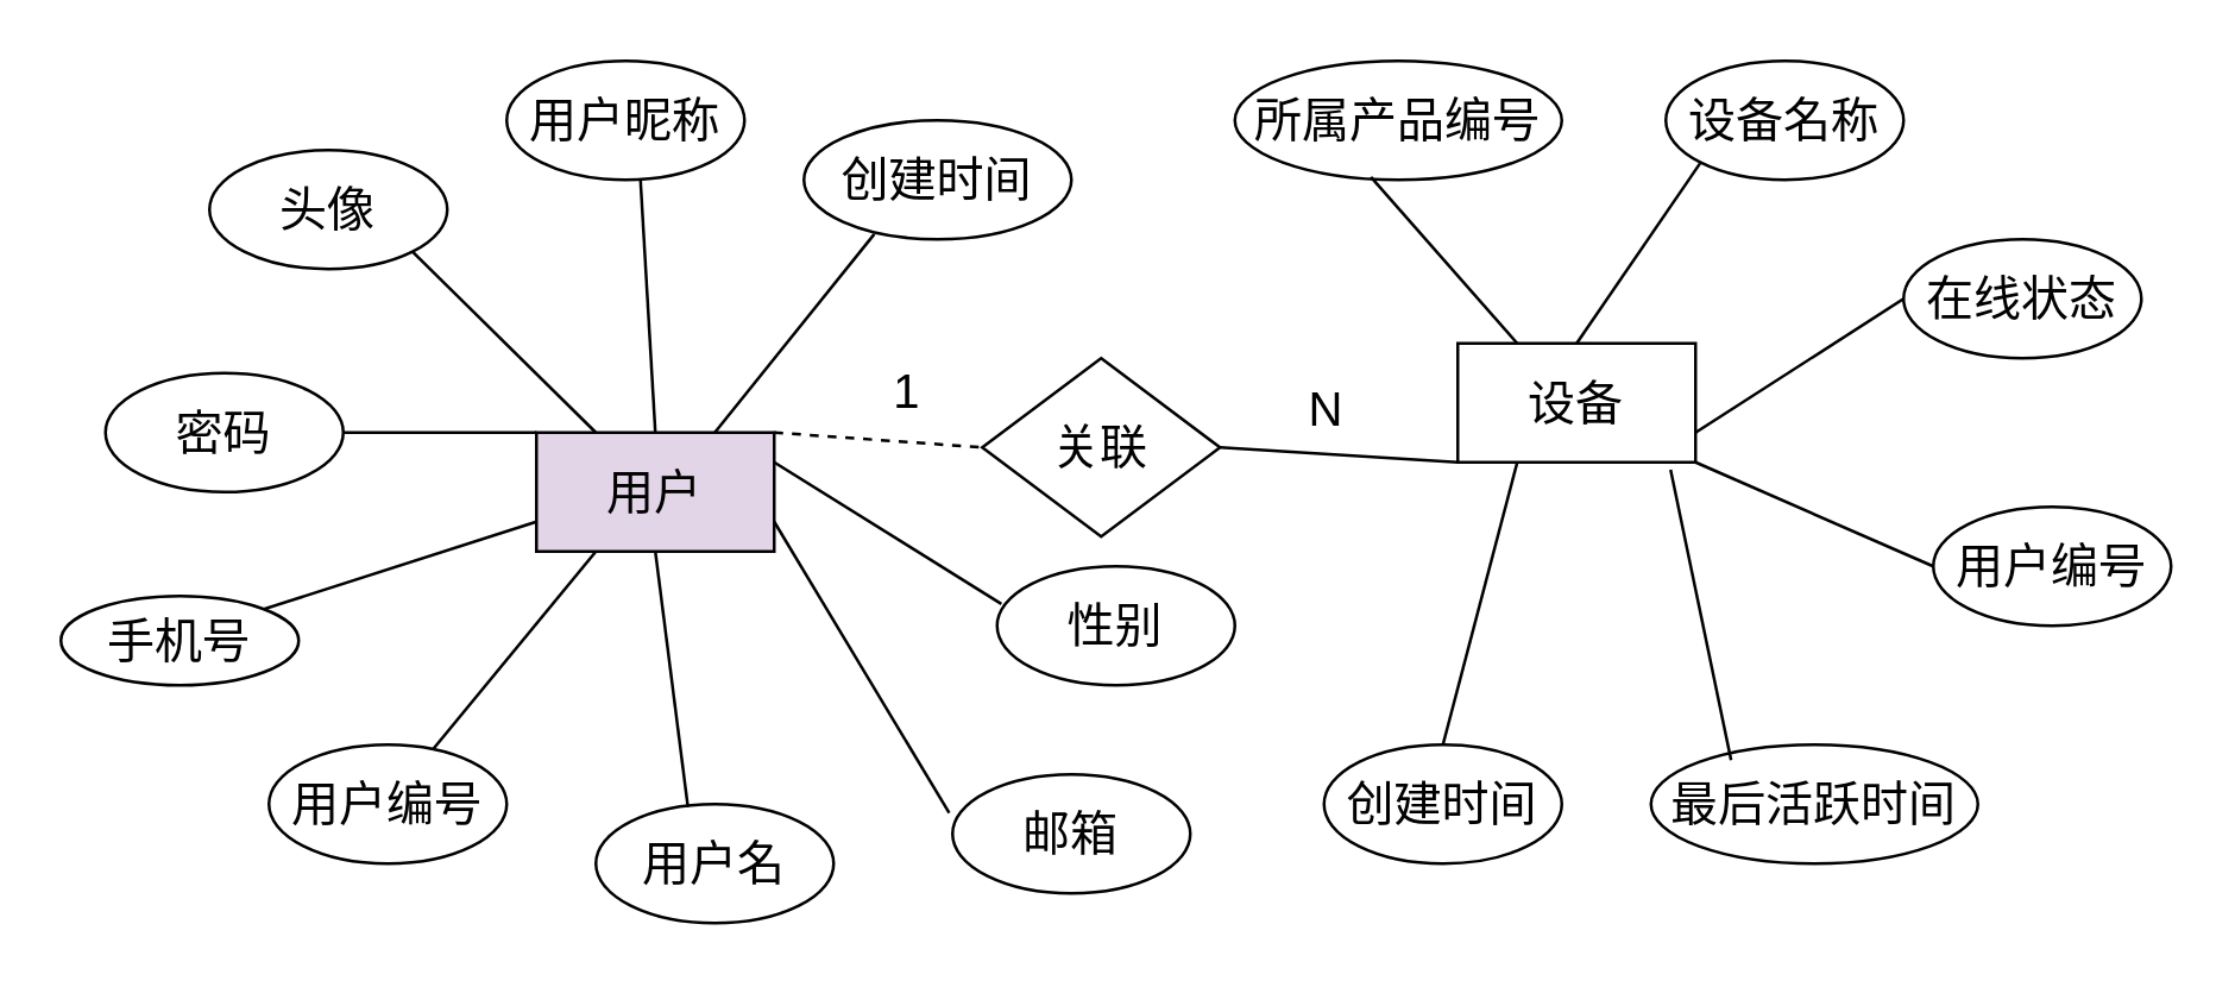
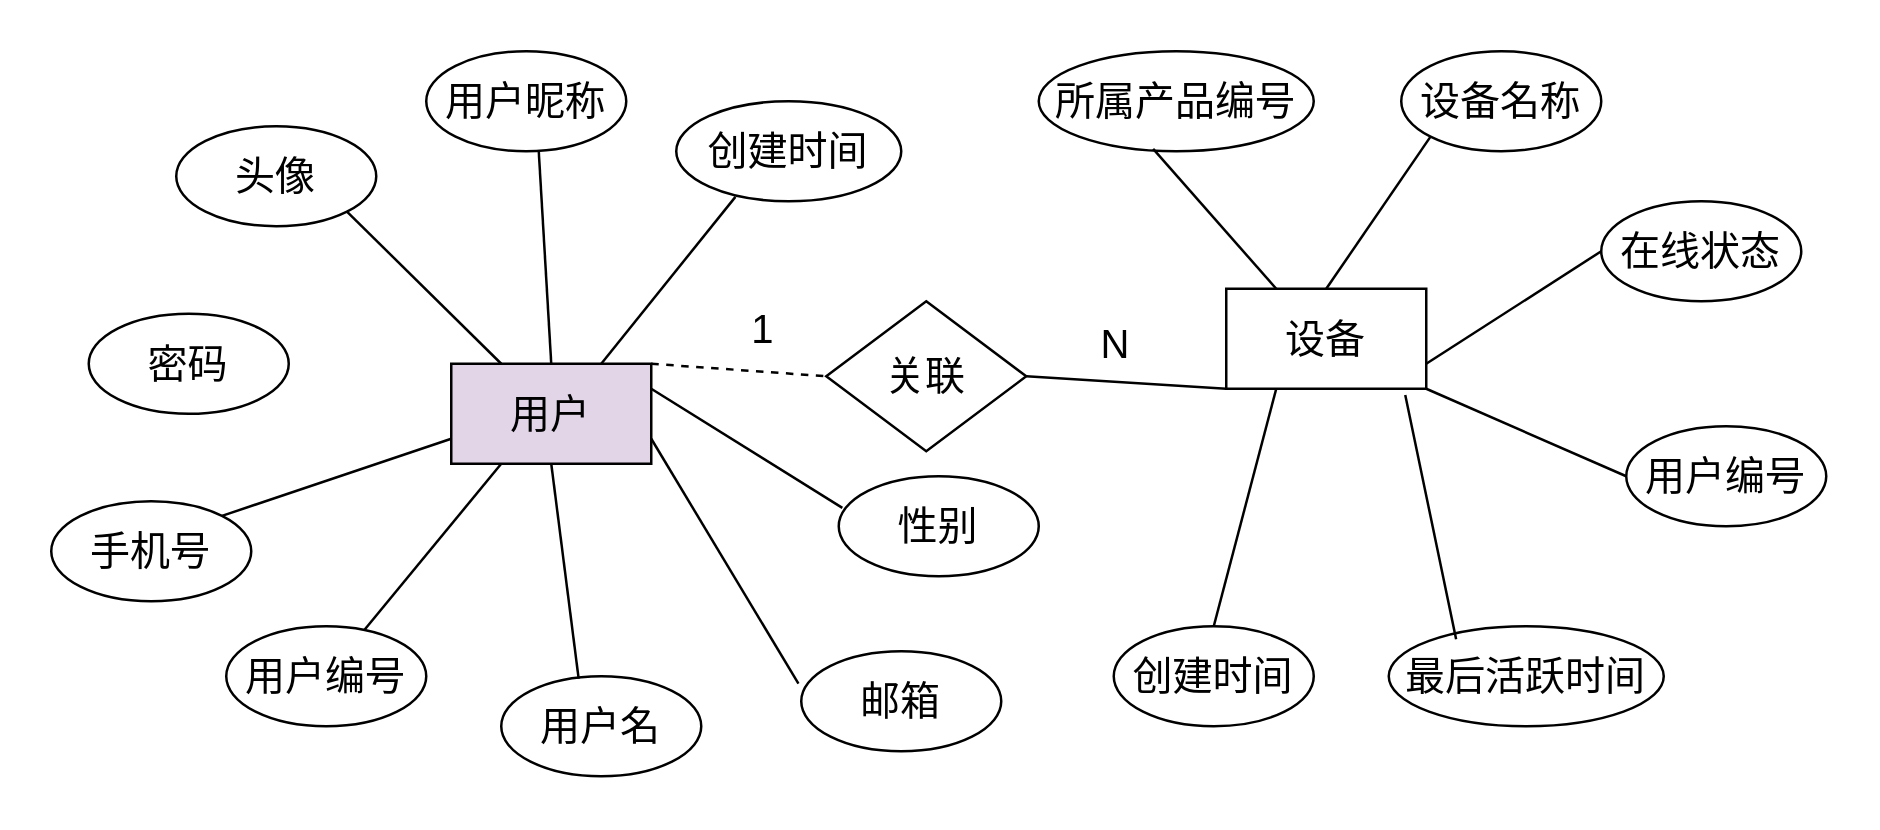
  <mxCell id="0" />
  <mxCell id="1" parent="0" />
  <mxCell id="2" value="&lt;font style=&quot;font-size: 16px;&quot;&gt;用户&lt;/font&gt;" style="rounded=0;whiteSpace=wrap;html=1;fillColor=#e1d5e7;" vertex="1" parent="1"><mxGeometry x="180" y="145" width="80" height="40" as="geometry" /></mxCell>
  <mxCell id="3" value="&lt;font style=&quot;font-size: 16px;&quot;&gt;设备&lt;/font&gt;" style="rounded=0;whiteSpace=wrap;html=1;" vertex="1" parent="1"><mxGeometry x="490" y="115" width="80" height="40" as="geometry" /></mxCell>
  <mxCell id="4" value="&lt;font style=&quot;font-size: 16px;&quot;&gt;关联&lt;/font&gt;" style="rhombus;whiteSpace=wrap;html=1;" vertex="1" parent="1"><mxGeometry x="330" y="120" width="80" height="60" as="geometry" /></mxCell>
  <mxCell id="5" value="" style="endArrow=none;html=1;rounded=0;entryX=0;entryY=0.5;entryDx=0;entryDy=0;exitX=1;exitY=0;exitDx=0;exitDy=0;dashed=1;" edge="1" parent="1" source="2" target="4"><mxGeometry width="50" height="50" relative="1" as="geometry"><mxPoint x="260" y="180" as="sourcePoint" /><mxPoint x="310" y="170" as="targetPoint" /></mxGeometry></mxCell>
  <mxCell id="6" value="" style="endArrow=none;html=1;rounded=0;exitX=1;exitY=0.5;exitDx=0;exitDy=0;entryX=0;entryY=1;entryDx=0;entryDy=0;" edge="1" parent="1" source="4" target="3"><mxGeometry width="50" height="50" relative="1" as="geometry"><mxPoint x="390" y="170" as="sourcePoint" /><mxPoint x="430" y="130" as="targetPoint" /></mxGeometry></mxCell>
  <mxCell id="7" value="&lt;p class=&quot;MsoNormal&quot;&gt;&lt;font face=&quot;Helvetica&quot; style=&quot;font-size: 16px;&quot;&gt;用户编号&lt;/font&gt;&lt;/p&gt;" style="ellipse;whiteSpace=wrap;html=1;" vertex="1" parent="1"><mxGeometry x="90" y="250" width="80" height="40" as="geometry" /></mxCell>
  <mxCell id="8" value="&lt;p class=&quot;MsoNormal&quot;&gt;&lt;font face=&quot;Helvetica&quot; style=&quot;font-size: 16px;&quot;&gt;用户昵称&lt;/font&gt;&lt;/p&gt;" style="ellipse;whiteSpace=wrap;html=1;" vertex="1" parent="1"><mxGeometry x="170" y="20" width="80" height="40" as="geometry" /></mxCell>
  <mxCell id="9" value="&lt;p class=&quot;MsoNormal&quot;&gt;&lt;font face=&quot;Helvetica&quot; style=&quot;font-size: 16px;&quot;&gt;用户名&lt;/font&gt;&lt;/p&gt;" style="ellipse;whiteSpace=wrap;html=1;" vertex="1" parent="1"><mxGeometry x="200" y="270" width="80" height="40" as="geometry" /></mxCell>
  <mxCell id="10" value="&lt;p class=&quot;MsoNormal&quot;&gt;&lt;font face=&quot;Helvetica&quot; style=&quot;font-size: 16px;&quot;&gt;邮箱&lt;/font&gt;&lt;/p&gt;" style="ellipse;whiteSpace=wrap;html=1;" vertex="1" parent="1"><mxGeometry x="320" y="260" width="80" height="40" as="geometry" /></mxCell>
  <mxCell id="11" value="&lt;p class=&quot;MsoNormal&quot;&gt;&lt;font face=&quot;Helvetica&quot; style=&quot;font-size: 16px;&quot;&gt;密码&lt;/font&gt;&lt;/p&gt;" style="ellipse;whiteSpace=wrap;html=1;" vertex="1" parent="1"><mxGeometry x="35" y="125" width="80" height="40" as="geometry" /></mxCell>
- <mxCell id="12" value="&lt;p class=&quot;MsoNormal&quot;&gt;&lt;font style=&quot;font-size: 16px;&quot;&gt;手机号&lt;/font&gt;&lt;/p&gt;" style="ellipse;whiteSpace=wrap;html=1;" vertex="1" parent="1"><mxGeometry x="20" y="200" width="80" height="30" as="geometry" /></mxCell>
+ <mxCell id="12" value="&lt;p class=&quot;MsoNormal&quot;&gt;&lt;font style=&quot;font-size: 16px;&quot;&gt;手机号&lt;/font&gt;&lt;/p&gt;" style="ellipse;whiteSpace=wrap;html=1;" vertex="1" parent="1"><mxGeometry x="20" y="200" width="80" height="40" as="geometry" /></mxCell>
  <mxCell id="13" value="&lt;p class=&quot;MsoNormal&quot;&gt;&lt;font face=&quot;Helvetica&quot; style=&quot;font-size: 16px;&quot;&gt;性别&lt;/font&gt;&lt;/p&gt;" style="ellipse;whiteSpace=wrap;html=1;" vertex="1" parent="1"><mxGeometry x="335" y="190" width="80" height="40" as="geometry" /></mxCell>
  <mxCell id="14" value="&lt;p class=&quot;MsoNormal&quot;&gt;&lt;font style=&quot;font-size: 16px;&quot;&gt;头像&lt;/font&gt;&lt;/p&gt;" style="ellipse;whiteSpace=wrap;html=1;" vertex="1" parent="1"><mxGeometry x="70" y="50" width="80" height="40" as="geometry" /></mxCell>
  <mxCell id="15" value="&lt;p class=&quot;MsoNormal&quot;&gt;&lt;font face=&quot;Helvetica&quot; style=&quot;font-size: 16px;&quot;&gt;创建时间&lt;/font&gt;&lt;/p&gt;" style="ellipse;whiteSpace=wrap;html=1;" vertex="1" parent="1"><mxGeometry x="270" y="40" width="90" height="40" as="geometry" /></mxCell>
  <mxCell id="16" value="" style="endArrow=none;html=1;rounded=0;exitX=0.387;exitY=0.024;exitDx=0;exitDy=0;exitPerimeter=0;entryX=0.5;entryY=1;entryDx=0;entryDy=0;" edge="1" parent="1" source="9" target="2"><mxGeometry width="50" height="50" relative="1" as="geometry"><mxPoint x="240" y="280" as="sourcePoint" /><mxPoint x="220" y="190" as="targetPoint" /></mxGeometry></mxCell>
  <mxCell id="17" value="" style="endArrow=none;html=1;rounded=0;exitX=-0.014;exitY=0.324;exitDx=0;exitDy=0;entryX=1;entryY=0.75;entryDx=0;entryDy=0;exitPerimeter=0;" edge="1" parent="1" source="10" target="2"><mxGeometry width="50" height="50" relative="1" as="geometry"><mxPoint x="170" y="270" as="sourcePoint" /><mxPoint x="220" y="220" as="targetPoint" /></mxGeometry></mxCell>
  <mxCell id="18" value="" style="endArrow=none;html=1;rounded=0;exitX=0.018;exitY=0.316;exitDx=0;exitDy=0;exitPerimeter=0;entryX=1;entryY=0.25;entryDx=0;entryDy=0;" edge="1" parent="1" source="13" target="2"><mxGeometry width="50" height="50" relative="1" as="geometry"><mxPoint x="250" y="305" as="sourcePoint" /><mxPoint x="230" y="220" as="targetPoint" /></mxGeometry></mxCell>
  <mxCell id="19" value="" style="endArrow=none;html=1;rounded=0;entryX=0.25;entryY=1;entryDx=0;entryDy=0;" edge="1" parent="1" source="7" target="2"><mxGeometry width="50" height="50" relative="1" as="geometry"><mxPoint x="118" y="226" as="sourcePoint" /><mxPoint x="180" y="180" as="targetPoint" /></mxGeometry></mxCell>
  <mxCell id="20" value="" style="endArrow=none;html=1;rounded=0;exitX=1;exitY=0;exitDx=0;exitDy=0;entryX=0;entryY=0.75;entryDx=0;entryDy=0;" edge="1" parent="1" source="12" target="2"><mxGeometry width="50" height="50" relative="1" as="geometry"><mxPoint x="100" y="170" as="sourcePoint" /><mxPoint x="190" y="150" as="targetPoint" /></mxGeometry></mxCell>
- <mxCell id="21" value="" style="endArrow=none;html=1;rounded=0;exitX=1;exitY=0.5;exitDx=0;exitDy=0;entryX=0;entryY=0;entryDx=0;entryDy=0;" edge="1" parent="1" source="11" target="2"><mxGeometry width="50" height="50" relative="1" as="geometry"><mxPoint x="130" y="120" as="sourcePoint" /><mxPoint x="220" y="200" as="targetPoint" /></mxGeometry></mxCell>
  <mxCell id="22" value="" style="endArrow=none;html=1;rounded=0;exitX=1;exitY=1;exitDx=0;exitDy=0;entryX=0.25;entryY=0;entryDx=0;entryDy=0;" edge="1" parent="1" target="2" source="14"><mxGeometry width="50" height="50" relative="1" as="geometry"><mxPoint x="170" y="84" as="sourcePoint" /><mxPoint x="242" y="140" as="targetPoint" /></mxGeometry></mxCell>
  <mxCell id="23" value="" style="endArrow=none;html=1;rounded=0;exitX=1;exitY=1;exitDx=0;exitDy=0;entryX=0.5;entryY=0;entryDx=0;entryDy=0;" edge="1" parent="1" target="2"><mxGeometry width="50" height="50" relative="1" as="geometry"><mxPoint x="215" y="60" as="sourcePoint" /><mxPoint x="245" y="156" as="targetPoint" /></mxGeometry></mxCell>
  <mxCell id="24" value="" style="endArrow=none;html=1;rounded=0;exitX=0.263;exitY=0.956;exitDx=0;exitDy=0;entryX=0.75;entryY=0;entryDx=0;entryDy=0;exitPerimeter=0;" edge="1" parent="1" source="15" target="2"><mxGeometry width="50" height="50" relative="1" as="geometry"><mxPoint x="265" y="50" as="sourcePoint" /><mxPoint x="260" y="170" as="targetPoint" /></mxGeometry></mxCell>
  <mxCell id="25" value="&lt;p class=&quot;MsoNormal&quot;&gt;&lt;font face=&quot;Helvetica&quot; style=&quot;font-size: 16px;&quot;&gt;设备名称&lt;/font&gt;&lt;/p&gt;" style="ellipse;whiteSpace=wrap;html=1;" vertex="1" parent="1"><mxGeometry x="560" y="20" width="80" height="40" as="geometry" /></mxCell>
  <mxCell id="26" value="&lt;p class=&quot;MsoNormal&quot;&gt;&lt;font face=&quot;Helvetica&quot; style=&quot;font-size: 16px;&quot;&gt;在线状态&lt;/font&gt;&lt;/p&gt;" style="ellipse;whiteSpace=wrap;html=1;" vertex="1" parent="1"><mxGeometry x="640" y="80" width="80" height="40" as="geometry" /></mxCell>
  <mxCell id="27" value="&lt;p class=&quot;MsoNormal&quot;&gt;&lt;font face=&quot;Helvetica&quot; style=&quot;font-size: 16px;&quot;&gt;用户编号&lt;/font&gt;&lt;/p&gt;" style="ellipse;whiteSpace=wrap;html=1;" vertex="1" parent="1"><mxGeometry x="650" y="170" width="80" height="40" as="geometry" /></mxCell>
  <mxCell id="28" value="&lt;p class=&quot;MsoNormal&quot;&gt;&lt;font face=&quot;Helvetica&quot; style=&quot;font-size: 16px;&quot;&gt;最后活跃时间&lt;/font&gt;&lt;/p&gt;" style="ellipse;whiteSpace=wrap;html=1;" vertex="1" parent="1"><mxGeometry x="555" y="250" width="110" height="40" as="geometry" /></mxCell>
  <mxCell id="29" value="&lt;p class=&quot;MsoNormal&quot;&gt;&lt;font face=&quot;Helvetica&quot; style=&quot;font-size: 16px;&quot;&gt;所属产品编号&lt;/font&gt;&lt;/p&gt;" style="ellipse;whiteSpace=wrap;html=1;" vertex="1" parent="1"><mxGeometry x="415" y="20" width="110" height="40" as="geometry" /></mxCell>
  <mxCell id="30" value="&lt;p class=&quot;MsoNormal&quot;&gt;&lt;span style=&quot;color: rgb(0, 0, 0);&quot;&gt;&lt;font face=&quot;Helvetica&quot; style=&quot;font-size: 16px;&quot;&gt;创建时间&lt;/font&gt;&lt;/span&gt;&lt;/p&gt;" style="ellipse;whiteSpace=wrap;html=1;" vertex="1" parent="1"><mxGeometry x="445" y="250" width="80" height="40" as="geometry" /></mxCell>
  <mxCell id="31" value="" style="endArrow=none;html=1;rounded=0;entryX=0.416;entryY=0.976;entryDx=0;entryDy=0;entryPerimeter=0;exitX=0.25;exitY=0;exitDx=0;exitDy=0;" edge="1" parent="1" source="3" target="29"><mxGeometry width="50" height="50" relative="1" as="geometry"><mxPoint x="480" y="80" as="sourcePoint" /><mxPoint x="520" y="40" as="targetPoint" /></mxGeometry></mxCell>
  <mxCell id="32" value="" style="endArrow=none;html=1;rounded=0;entryX=0;entryY=1;entryDx=0;entryDy=0;exitX=0.5;exitY=0;exitDx=0;exitDy=0;" edge="1" parent="1" source="3" target="25"><mxGeometry width="50" height="50" relative="1" as="geometry"><mxPoint x="540" y="110" as="sourcePoint" /><mxPoint x="568" y="40.5" as="targetPoint" /></mxGeometry></mxCell>
  <mxCell id="33" value="" style="endArrow=none;html=1;rounded=0;entryX=0;entryY=0.5;entryDx=0;entryDy=0;exitX=1;exitY=0.75;exitDx=0;exitDy=0;" edge="1" parent="1" source="3" target="26"><mxGeometry width="50" height="50" relative="1" as="geometry"><mxPoint x="508" y="115.5" as="sourcePoint" /><mxPoint x="610" y="70" as="targetPoint" /></mxGeometry></mxCell>
  <mxCell id="34" value="" style="endArrow=none;html=1;rounded=0;entryX=0;entryY=0.5;entryDx=0;entryDy=0;exitX=1;exitY=1;exitDx=0;exitDy=0;" edge="1" parent="1" source="3" target="27"><mxGeometry width="50" height="50" relative="1" as="geometry"><mxPoint x="508" y="130" as="sourcePoint" /><mxPoint x="640" y="104.5" as="targetPoint" /></mxGeometry></mxCell>
  <mxCell id="35" value="" style="endArrow=none;html=1;rounded=0;entryX=0.245;entryY=0.129;entryDx=0;entryDy=0;entryPerimeter=0;exitX=0.895;exitY=1.062;exitDx=0;exitDy=0;exitPerimeter=0;" edge="1" parent="1" source="3" target="28"><mxGeometry width="50" height="50" relative="1" as="geometry"><mxPoint x="480" y="130" as="sourcePoint" /><mxPoint x="622" y="150" as="targetPoint" /></mxGeometry></mxCell>
  <mxCell id="36" value="" style="endArrow=none;html=1;rounded=0;exitX=0.25;exitY=1;exitDx=0;exitDy=0;entryX=0.5;entryY=0;entryDx=0;entryDy=0;" edge="1" parent="1" source="3" target="30"><mxGeometry width="50" height="50" relative="1" as="geometry"><mxPoint x="500" y="140" as="sourcePoint" /><mxPoint x="490" y="270" as="targetPoint" /></mxGeometry></mxCell>
  <mxCell id="37" value="&lt;font style=&quot;font-size: 16px;&quot;&gt;1&lt;/font&gt;" style="text;html=1;align=center;verticalAlign=middle;whiteSpace=wrap;rounded=0;" vertex="1" parent="1"><mxGeometry x="275" y="116" width="60" height="30" as="geometry" /></mxCell>
  <mxCell id="38" value="&lt;span style=&quot;font-size: 16px;&quot;&gt;N&lt;/span&gt;" style="text;html=1;align=center;verticalAlign=middle;whiteSpace=wrap;rounded=0;" vertex="1" parent="1"><mxGeometry x="416" y="122" width="60" height="30" as="geometry" /></mxCell>
